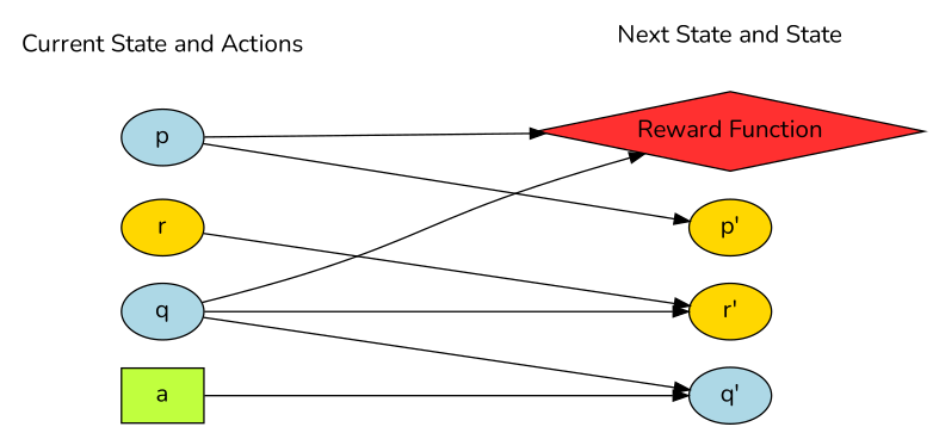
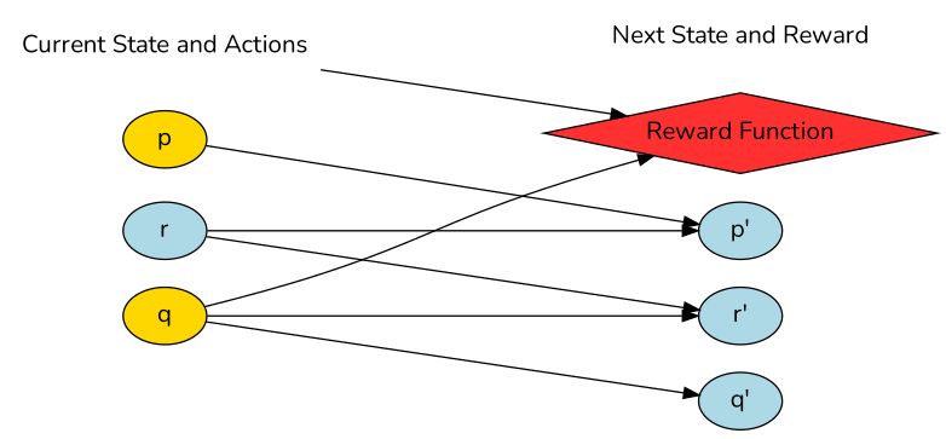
  digraph {
    fontname=Nunito
    fontsize=16
    rankdir=LR
    ranksep=2.00
    node [color=black fillcolor=lightblue fontname=Nunito fontsize=16 shape=ellipse style=filled]
    edge [fontname=Nunito color=black style=solid]
-   p [height=0.51069 width=0.75]
-   a [fillcolor=olivedrab1 height=0.5 shape=box width=0.75]
-   q [height=0.51069 width=0.75]
-   r [fillcolor=gold1 height=0.51069 width=0.75]
+   p [fillcolor=gold1 height=0.51069 width=0.75]
+   q [fillcolor=gold1 height=0.51069 width=0.75]
+   r [height=0.51069 width=0.75]
    "Current State and Actions" [fillcolor=white height=0.5 shape=plaintext style=bold width=2.5139]
-   "r'" [fillcolor=gold1 height=0.51069 width=0.75]
-   "Next State and Reward" [fillcolor=white height=0.5 shape=plaintext style=bold width=2.25 label="Next State and State"]
+   "r'" [height=0.51069 width=0.75]
+   "Next State and Reward" [fillcolor=white height=0.5 shape=plaintext style=bold width=2.25]
    "q'" [height=0.51069 width=0.75]
    "Reward Function" [fillcolor=firebrick1 height=0.72222 shape=diamond width=3.5278]
-   "p'" [fillcolor=gold1 height=0.51069 width=0.75]
+   "p'" [height=0.51069 width=0.75]
    subgraph sub_1 {
      rank=same
      p
-     a
      q
      r
      "Current State and Actions"
    }
    subgraph sub_2 {
      rank=same
      "r'"
      "Next State and Reward"
      "q'"
      "Reward Function"
      "p'"
    }
-   p -> "Reward Function" [color="" style=""]
+   "Current State and Actions" -> "Reward Function" [color="" style=""]
    p -> "p'"
-   a -> "q'"
    q -> "r'"
    q -> "q'"
    q -> "Reward Function" [color="" style=""]
    r -> "r'"
+   r -> "p'"
    "Current State and Actions" -> "Next State and Reward" [style=invis]
  }
